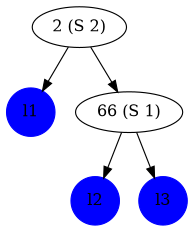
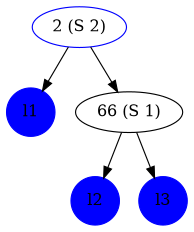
  digraph {
    ordering=out
    node [color=blue fillcolor=blue shape=circle style=filled]
    l1 [width=.3]
    l2 [width=.3]
    l3 [width=.3]
-   n4 [label="2 (S 2)" color="" fillcolor="" shape="" style=""]
+   n4 [label="2 (S 2)" fillcolor="" shape="" style=""]
    n5 [label="66 (S 1)" color="" fillcolor="" shape="" style=""]
    subgraph sub_1 {
      l1
      l2
      l3
    }
    subgraph sub_2 {
      n4
    }
    subgraph sub_3 {
      n5
    }
    n4 -> l1
    n4 -> n5
    n5 -> l2
    n5 -> l3
  }
